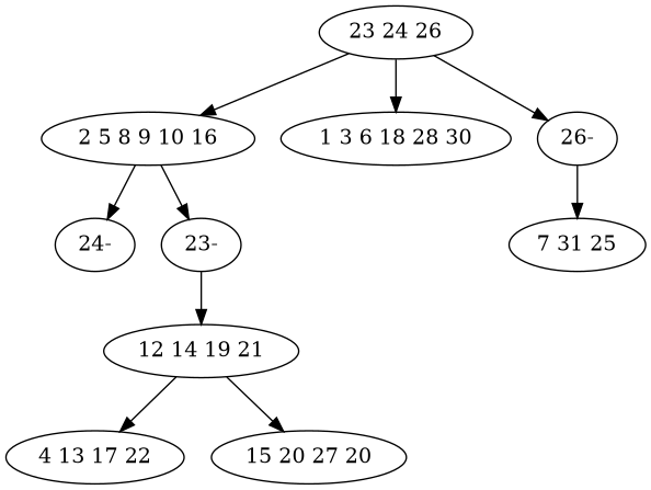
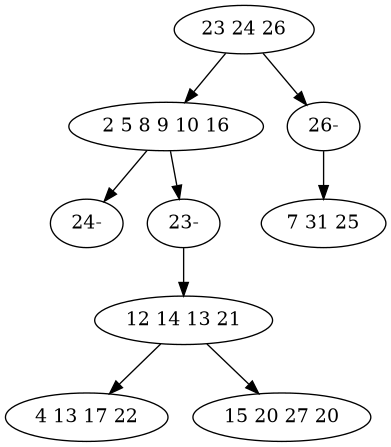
  digraph {
    n1 [label="23 24 26"]
    n2 [label="2 5 8 9 10 16"]
-   n3 [label="1 3 6 18 28 30"]
    n4 [label="26-"]
    n5 [label="24-"]
    n6 [label="23-"]
-   n7 [label="12 14 19 21"]
+   n7 [label="12 14 13 21"]
    n8 [label="4 13 17 22"]
    n9 [label="15 20 27 20"]
    n10 [label="7 31 25"]
    n1 -> n2
-   n1 -> n3
    n1 -> n4
    n2 -> n5
    n2 -> n6
    n4 -> n10
    n6 -> n7
    n7 -> n8
    n7 -> n9
  }
